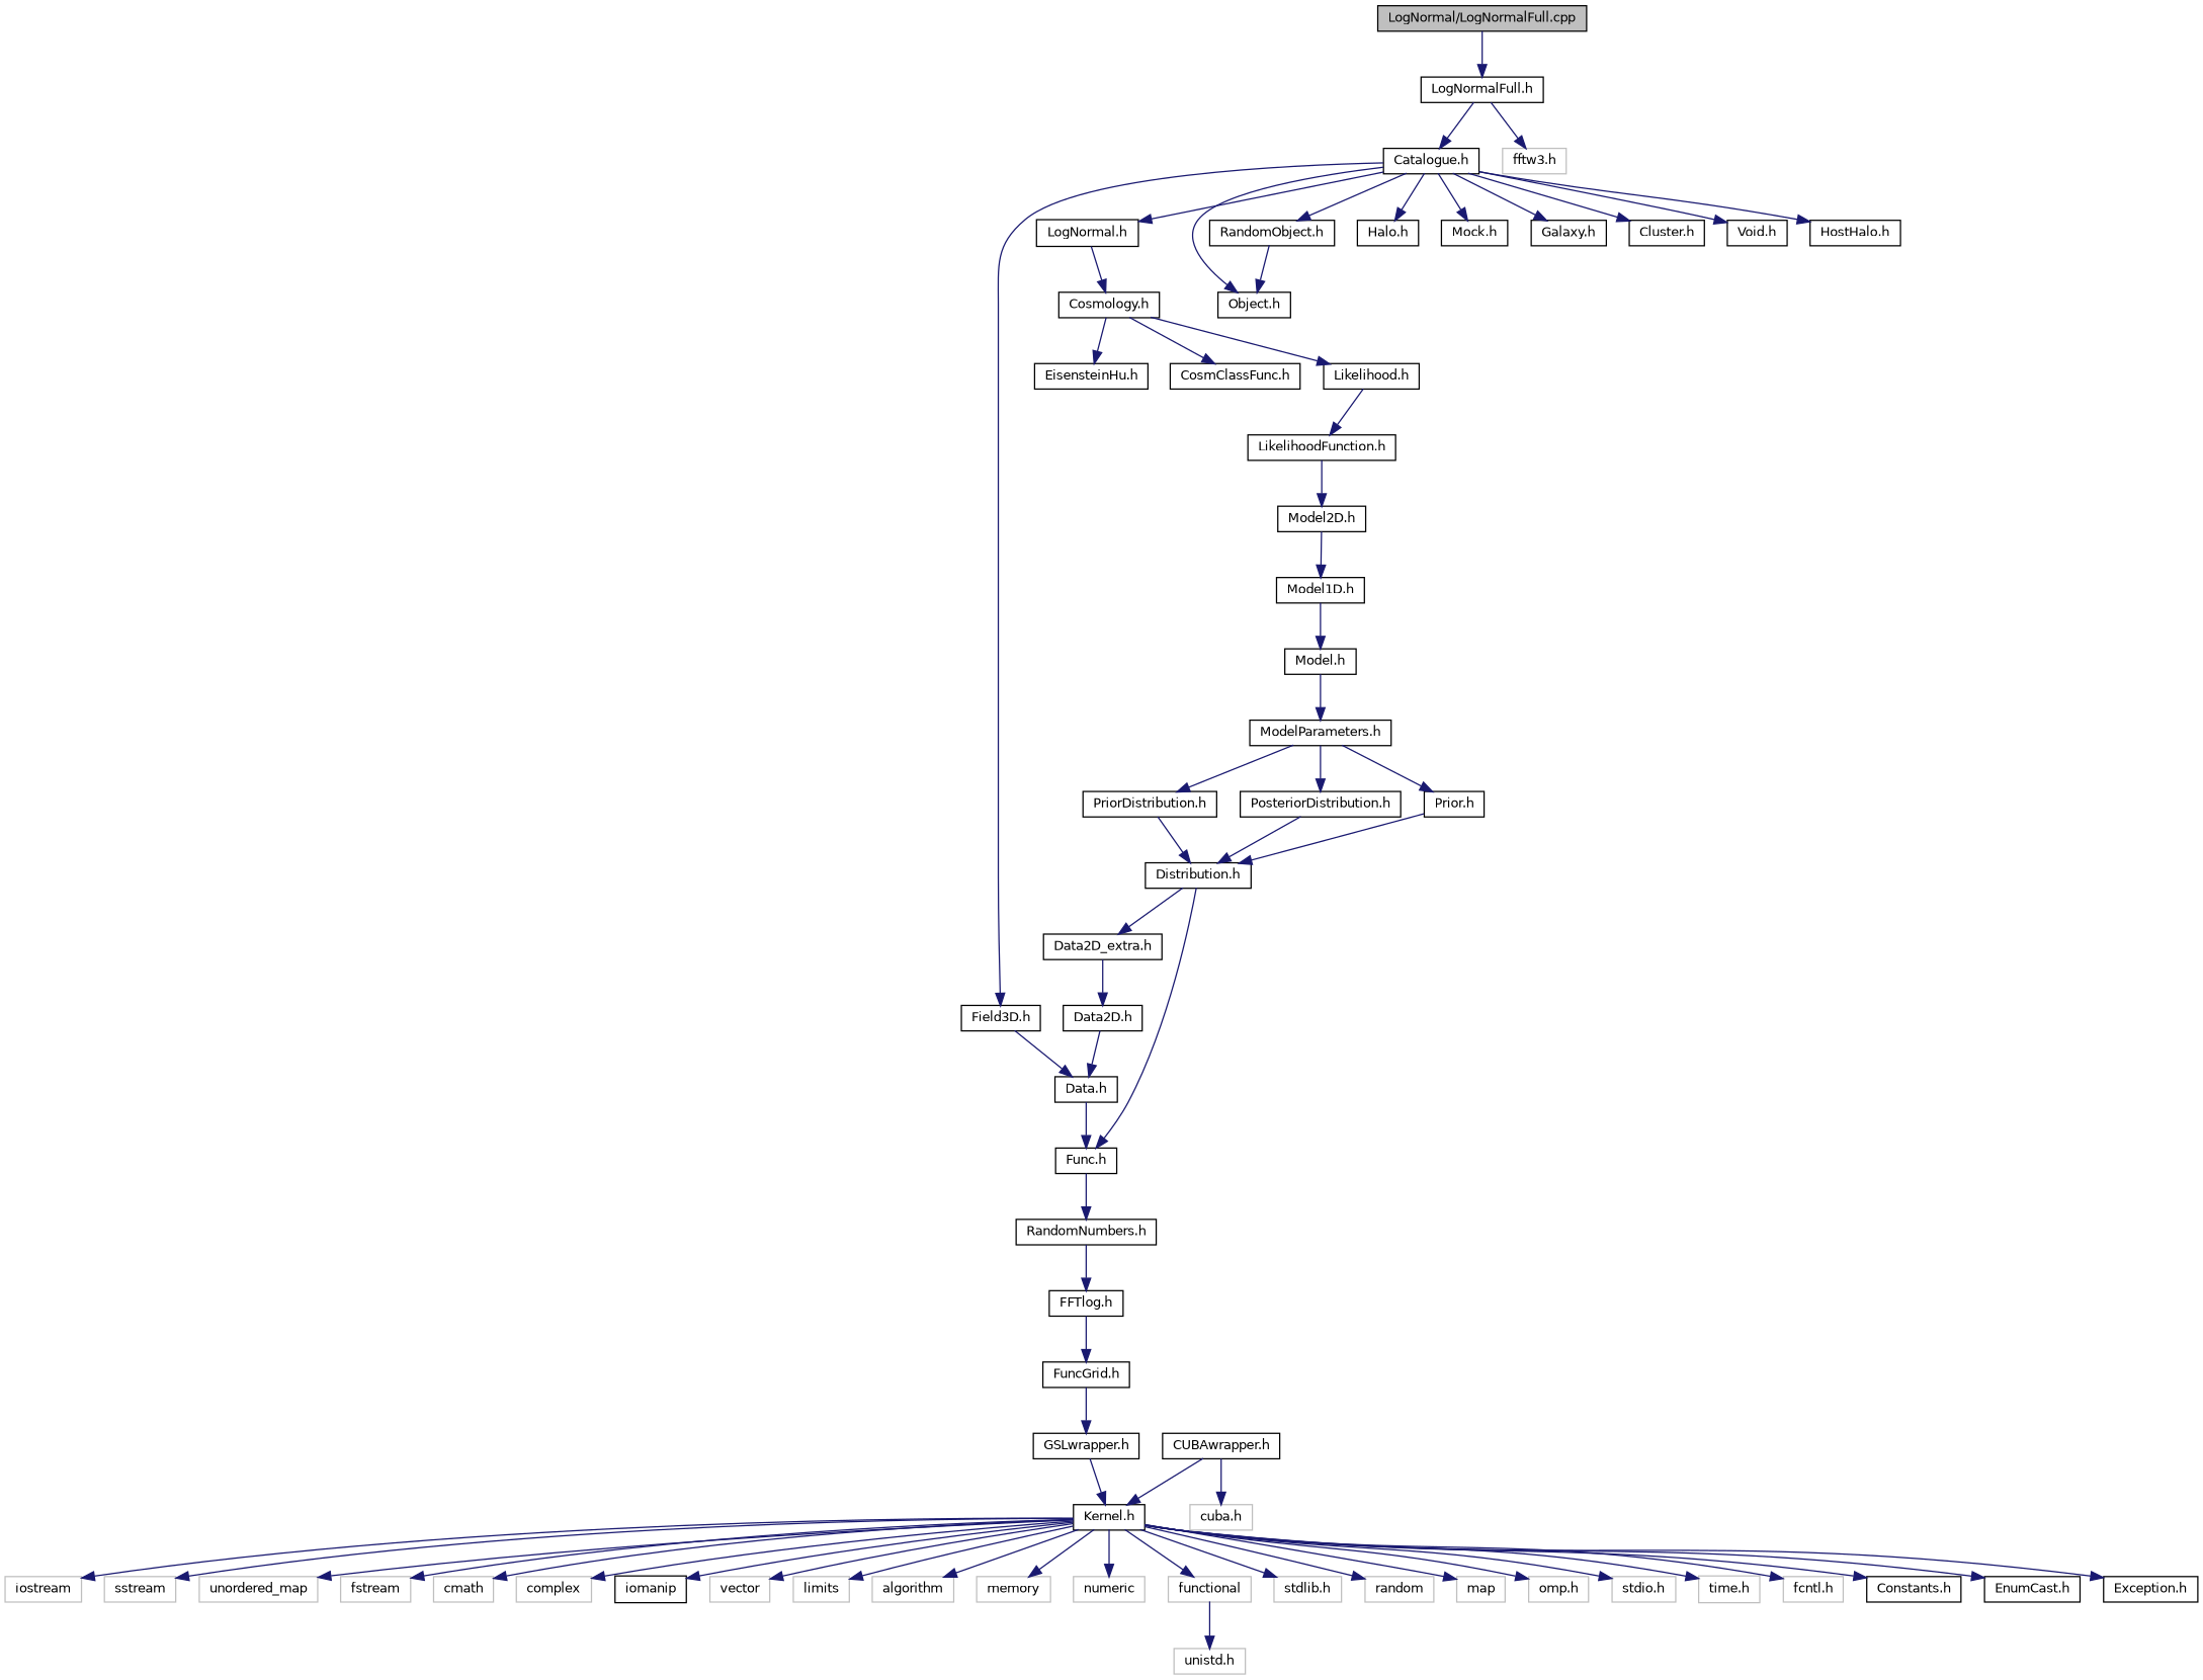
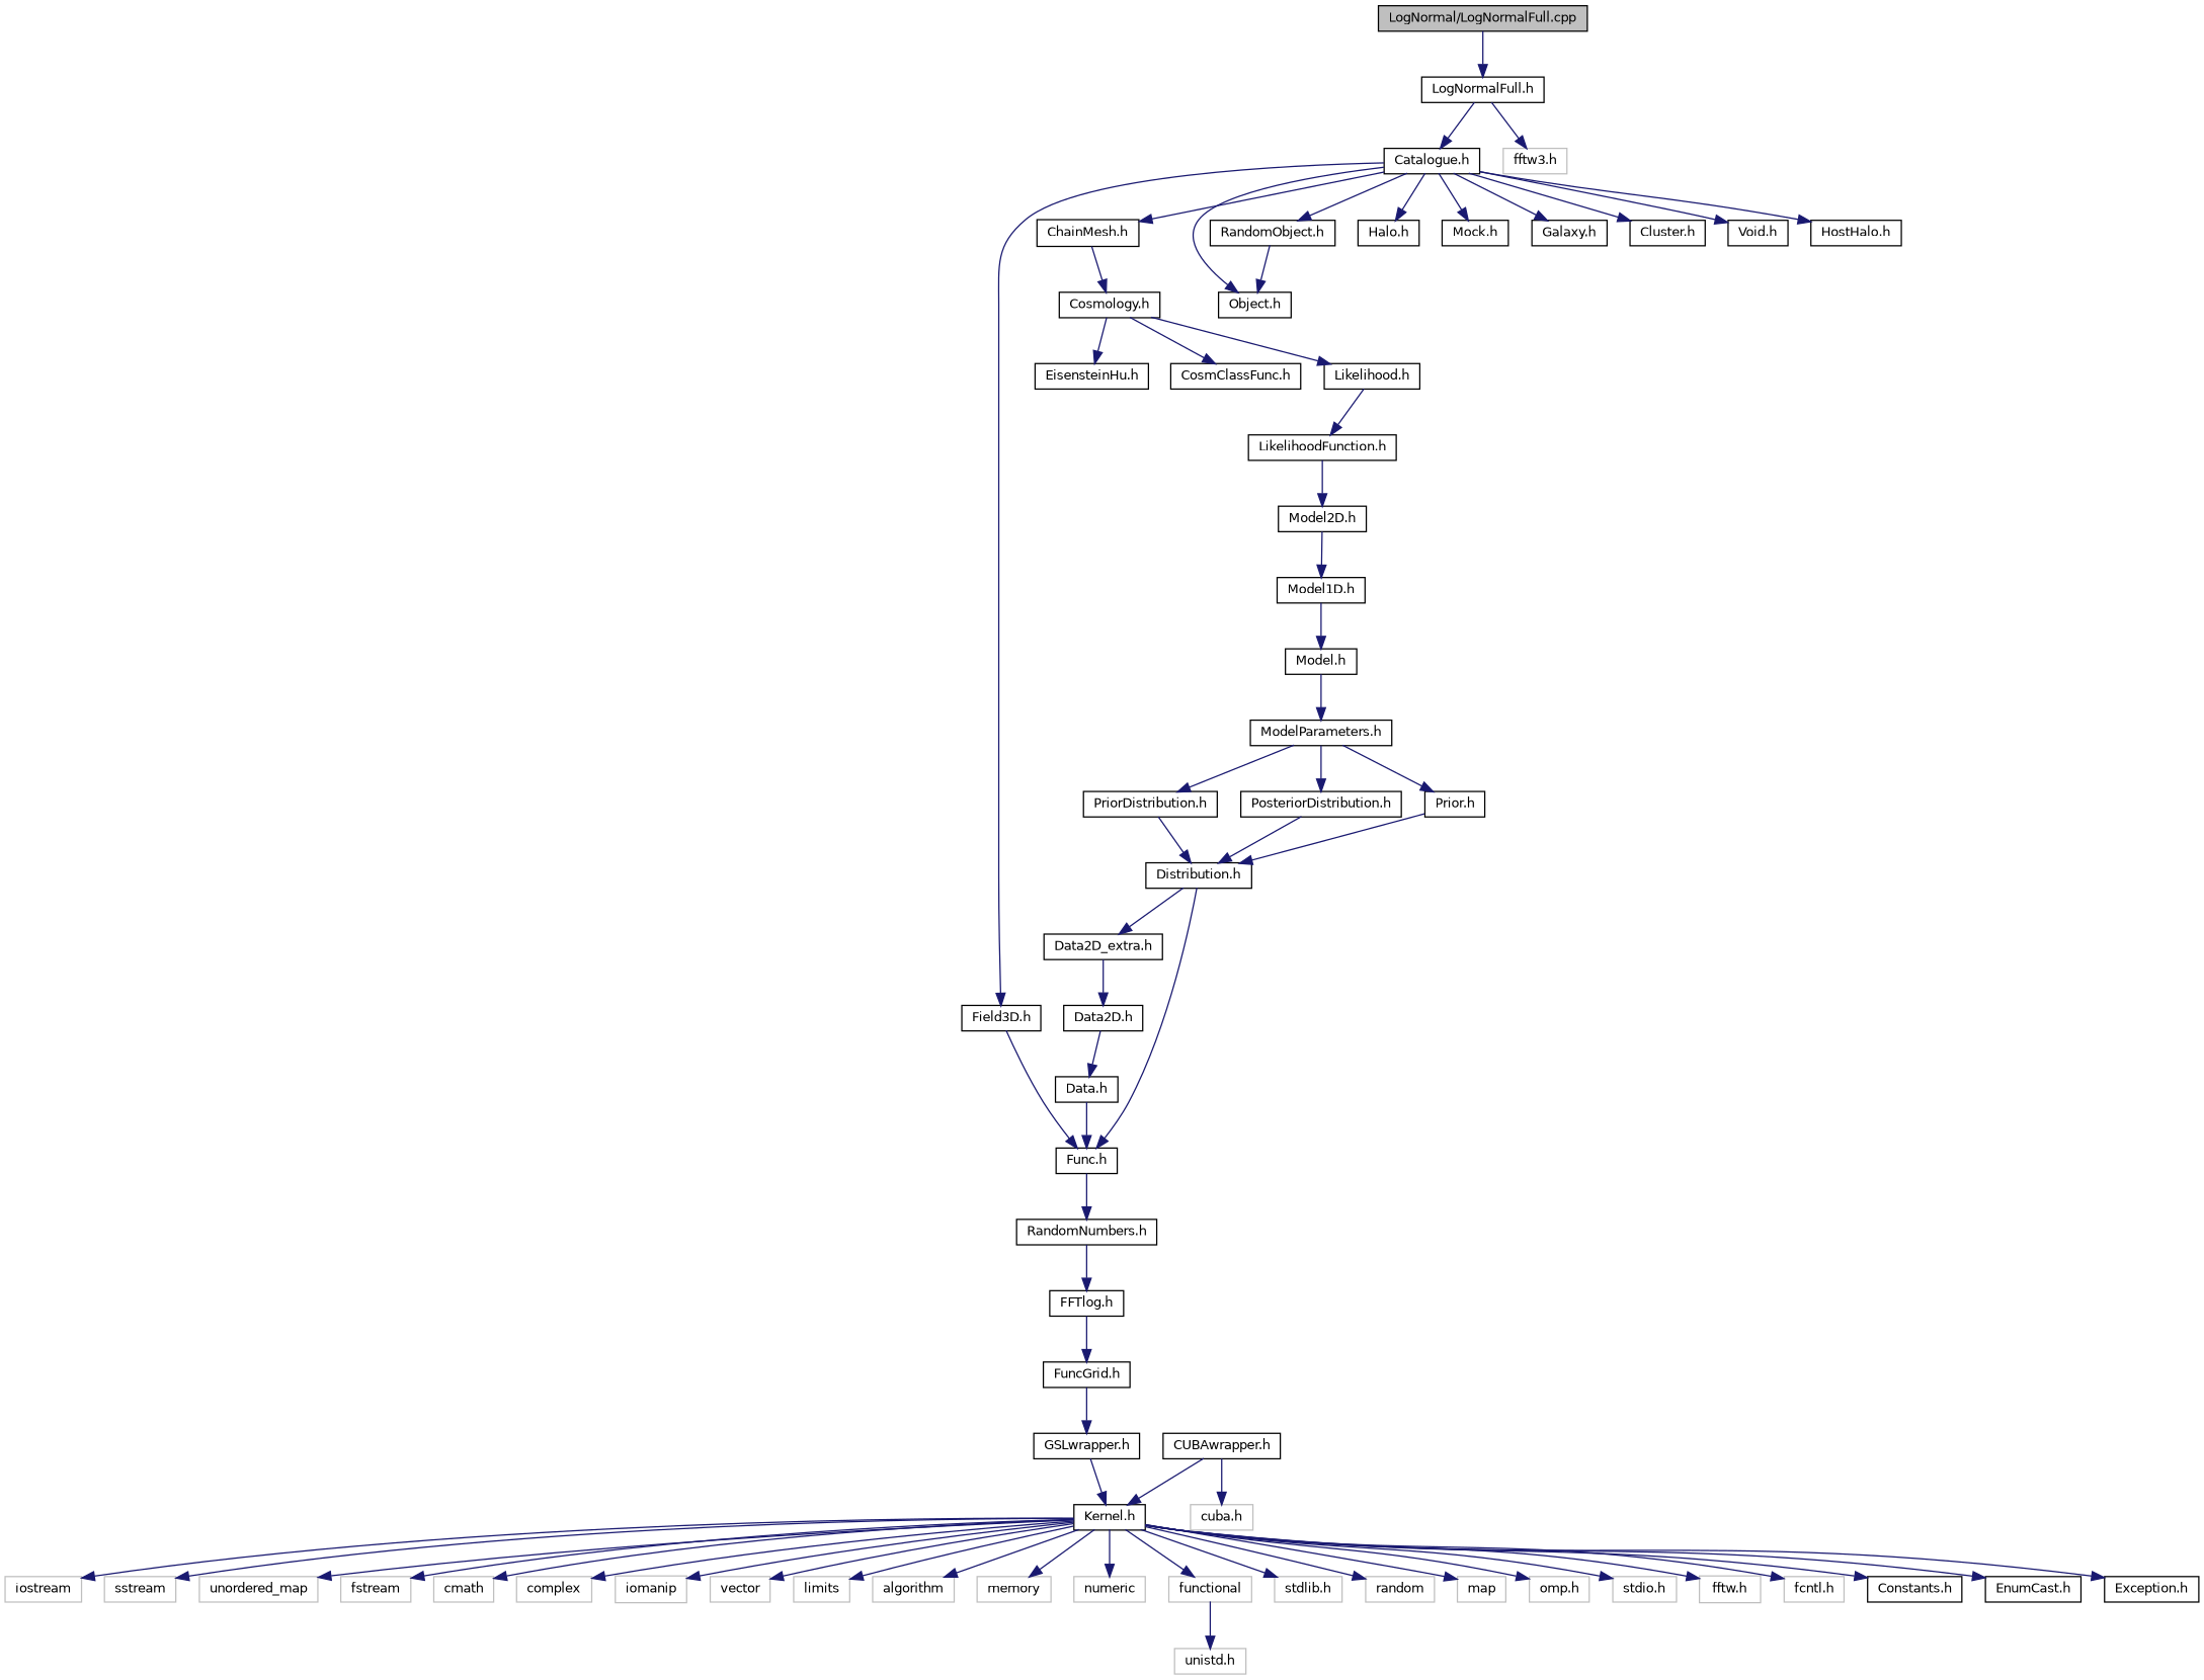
  digraph {
    node [color=black fillcolor=white fontname=Helvetica fontsize=10 shape=record style=filled]
    edge [color=midnightblue fontname=Helvetica fontsize=10 labelfontname=Helvetica labelfontsize=10 style=solid]
    n1 [fillcolor=grey75 fontcolor=black height=0.2 label="LogNormal/LogNormalFull.cpp" width=0.4]
    n2 [height=0.2 label="LogNormalFull.h" width=0.4]
    n3 [height=0.2 label="Catalogue.h" width=0.4]
    n4 [color=grey75 height=0.2 label="fftw3.h" width=0.4]
    n5 [height=0.2 label="Field3D.h" width=0.4]
-   n6 [height=0.2 label="LogNormal.h" width=0.4]
+   n6 [height=0.2 label="ChainMesh.h" width=0.4]
    n7 [height=0.2 label="Object.h" width=0.4]
    n8 [height=0.2 label="RandomObject.h" width=0.4]
    n9 [height=0.2 label="Halo.h" width=0.4]
    n10 [height=0.2 label="Mock.h" width=0.4]
    n11 [height=0.2 label="Galaxy.h" width=0.4]
    n12 [height=0.2 label="Cluster.h" width=0.4]
    n13 [height=0.2 label="Void.h" width=0.4]
    n14 [height=0.2 label="HostHalo.h" width=0.4]
    n15 [height=0.2 label="Data.h" width=0.4]
    n16 [height=0.2 label="Cosmology.h" width=0.4]
    n17 [height=0.2 label="Func.h" width=0.4]
    n18 [height=0.2 label="RandomNumbers.h" width=0.4]
    n19 [height=0.2 label="FFTlog.h" width=0.4]
    n20 [height=0.2 label="FuncGrid.h" width=0.4]
    n21 [height=0.2 label="GSLwrapper.h" width=0.4]
    n22 [height=0.2 label="Kernel.h" width=0.4]
    n23 [height=0.2 label="CUBAwrapper.h" width=0.4]
    n24 [color=grey75 height=0.2 label="cuba.h" width=0.4]
    n25 [color=grey75 height=0.2 label=iostream width=0.4]
    n26 [color=grey75 height=0.2 label=sstream width=0.4]
    n27 [color=grey75 height=0.2 label=unordered_map width=0.4]
    n28 [color=grey75 height=0.2 label=fstream width=0.4]
    n29 [color=grey75 height=0.2 label=cmath width=0.4]
    n30 [color=grey75 height=0.2 label=complex width=0.4]
-   n31 [height=0.2 label=iomanip width=0.4]
+   n31 [color=grey75 height=0.2 label=iomanip width=0.4]
    n32 [color=grey75 height=0.2 label=vector width=0.4]
    n33 [color=grey75 height=0.2 label=limits width=0.4]
    n34 [color=grey75 height=0.2 label=algorithm width=0.4]
    n35 [color=grey75 height=0.2 label=memory width=0.4]
    n36 [color=grey75 height=0.2 label=numeric width=0.4]
    n37 [color=grey75 height=0.2 label=functional width=0.4]
    n38 [color=grey75 height=0.2 label="stdlib.h" width=0.4]
    n39 [color=grey75 height=0.2 label=random width=0.4]
    n40 [color=grey75 height=0.2 label=map width=0.4]
    n41 [color=grey75 height=0.2 label="omp.h" width=0.4]
    n42 [color=grey75 height=0.2 label="stdio.h" width=0.4]
-   n43 [color=grey75 height=0.2 label="time.h" width=0.4]
+   n43 [color=grey75 height=0.2 label="fftw.h" width=0.4]
    n44 [color=grey75 height=0.2 label="fcntl.h" width=0.4]
    n45 [height=0.2 label="Constants.h" width=0.4]
    n46 [height=0.2 label="EnumCast.h" width=0.4]
    n47 [height=0.2 label="Exception.h" width=0.4]
    n48 [color=grey75 height=0.2 label="unistd.h" width=0.4]
    n49 [height=0.2 label="Likelihood.h" width=0.4]
    n50 [height=0.2 label="EisensteinHu.h" width=0.4]
    n51 [height=0.2 label="CosmClassFunc.h" width=0.4]
    n52 [height=0.2 label="LikelihoodFunction.h" width=0.4]
    n53 [height=0.2 label="Model2D.h" width=0.4]
    n54 [height=0.2 label="Model1D.h" width=0.4]
    n55 [height=0.2 label="Model.h" width=0.4]
    n56 [height=0.2 label="ModelParameters.h" width=0.4]
    n57 [height=0.2 label="Prior.h" width=0.4]
    n58 [height=0.2 label="PriorDistribution.h" width=0.4]
    n59 [height=0.2 label="PosteriorDistribution.h" width=0.4]
    n60 [height=0.2 label="Distribution.h" width=0.4]
    n61 [height=0.2 label="Data2D_extra.h" width=0.4]
    n62 [height=0.2 label="Data2D.h" width=0.4]
    n1 -> n2
    n2 -> n3
    n2 -> n4
    n3 -> n5
    n3 -> n6
    n3 -> n7
    n3 -> n8
    n3 -> n9
    n3 -> n10
    n3 -> n11
    n3 -> n12
    n3 -> n13
    n3 -> n14
-   n5 -> n15
+   n5 -> n17
    n6 -> n16
    n8 -> n7
    n15 -> n17
    n16 -> n49
    n16 -> n50
    n16 -> n51
    n17 -> n18
    n18 -> n19
    n19 -> n20
    n20 -> n21
    n21 -> n22
    n22 -> n25
    n22 -> n26
    n22 -> n27
    n22 -> n28
    n22 -> n29
    n22 -> n30
    n22 -> n31
    n22 -> n32
    n22 -> n33
    n22 -> n34
    n22 -> n35
    n22 -> n36
    n22 -> n37
    n22 -> n38
    n22 -> n39
    n22 -> n40
    n22 -> n41
    n22 -> n42
    n22 -> n43
    n22 -> n44
    n22 -> n45
    n22 -> n46
    n22 -> n47
    n23 -> n22
    n23 -> n24
    n37 -> n48
    n49 -> n52
    n52 -> n53
    n53 -> n54
    n54 -> n55
    n55 -> n56
    n56 -> n57
    n56 -> n58
    n56 -> n59
    n57 -> n60
    n58 -> n60
    n59 -> n60
    n60 -> n17
    n60 -> n61
    n61 -> n62
    n62 -> n15
  }
